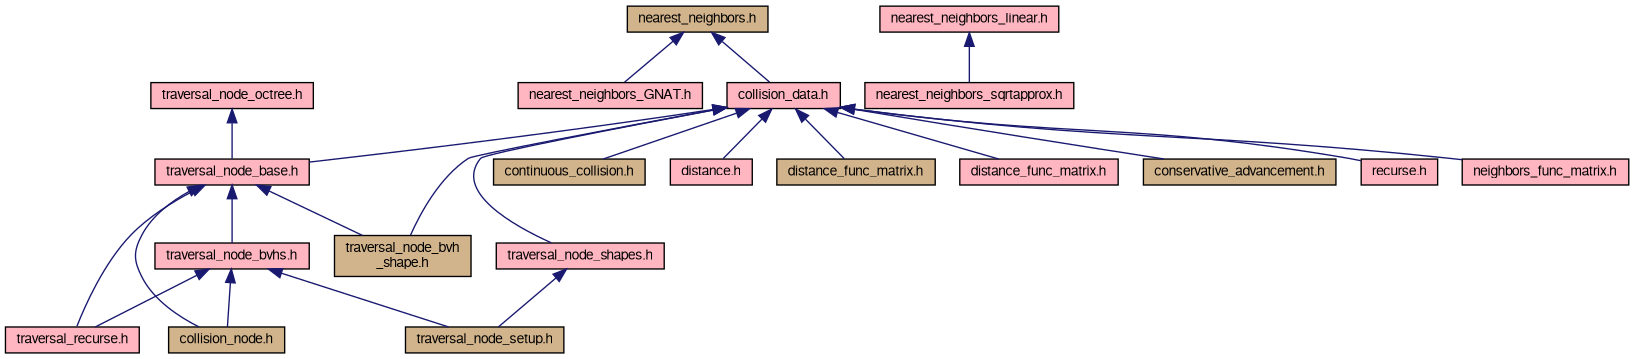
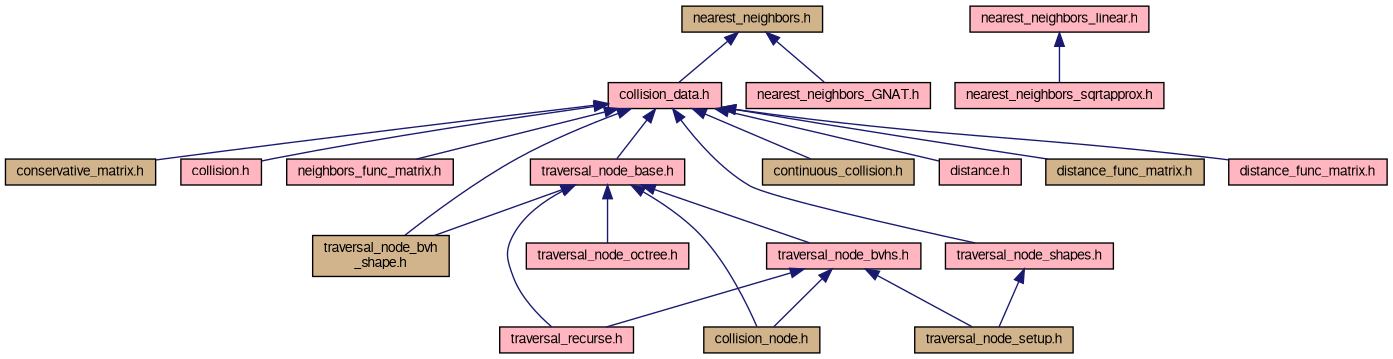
  digraph {
    node [color=black fillcolor=lightpink fontname=FreeSans fontsize=10 shape=record style=filled]
    edge [color=midnightblue dir=back fontname=FreeSans fontsize=10 labelfontname=FreeSans labelfontsize=10 style=solid]
    n1 [fillcolor=tan fontcolor=black height=0.2 label="nearest_neighbors.h" width=0.4]
    n2 [height=0.2 label="collision_data.h" width=0.4]
    n3 [height=0.2 label="nearest_neighbors_GNAT.h" width=0.4]
-   n4 [fillcolor=tan height=0.2 label="conservative_advancement.h" width=0.4]
-   n5 [height=0.2 label="recurse.h" width=0.4]
+   n4 [fillcolor=tan height=0.2 label="conservative_matrix.h" width=0.4]
+   n5 [height=0.2 label="collision.h" width=0.4]
    n6 [height=0.2 label="neighbors_func_matrix.h" width=0.4]
    n7 [height=0.2 label="traversal_node_base.h" width=0.4]
    n8 [fillcolor=tan height=0.2 label="traversal_node_bvh\l_shape.h" width=0.4]
    n9 [height=0.2 label="traversal_node_shapes.h" width=0.4]
    n10 [fillcolor=tan height=0.2 label="continuous_collision.h" width=0.4]
    n11 [height=0.2 label="distance.h" width=0.4]
    n12 [fillcolor=tan height=0.2 label="distance_func_matrix.h" width=0.4]
    n13 [height=0.2 label="distance_func_matrix.h" width=0.4]
    n14 [height=0.2 label="nearest_neighbors_linear.h" width=0.4]
    n15 [height=0.2 label="nearest_neighbors_sqrtapprox.h" width=0.4]
    n16 [height=0.2 label="traversal_node_bvhs.h" width=0.4]
    n17 [height=0.2 label="traversal_node_octree.h" width=0.4]
    n18 [fillcolor=tan height=0.2 label="collision_node.h" width=0.4]
    n19 [height=0.2 label="traversal_recurse.h" width=0.4]
    n20 [fillcolor=tan height=0.2 label="traversal_node_setup.h" width=0.4]
    n1 -> n2
    n1 -> n3
    n2 -> n4
    n2 -> n5
    n2 -> n6
    n2 -> n7
    n2 -> n8
    n2 -> n9
    n2 -> n10
    n2 -> n11
    n2 -> n12
    n2 -> n13
    n7 -> n8
    n7 -> n16
-   n17 -> n7
+   n7 -> n17
    n7 -> n18
    n7 -> n19
    n9 -> n20
    n14 -> n15
    n16 -> n18
    n16 -> n19
    n16 -> n20
  }
